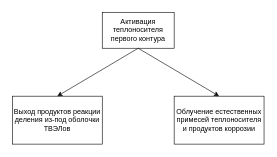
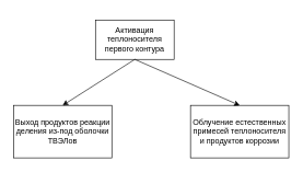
  <mxCell id="0" />
  <mxCell id="1" parent="0" />
- <mxCell id="2" value="Активация теплоносителя первого контура" style="rounded=0;whiteSpace=wrap;html=1;" parent="1" vertex="1"><mxGeometry x="170" y="20" width="120" height="60" as="geometry" /></mxCell>
+ <mxCell id="2" value="Активация теплоносителя первого контура" style="rounded=0;whiteSpace=wrap;html=1;" parent="1" vertex="1"><mxGeometry x="145" y="30" width="120" height="60" as="geometry" /></mxCell>
  <mxCell id="3" value="Облучение естественных примесей теплоносителя и продуктов коррозии" style="rounded=0;whiteSpace=wrap;html=1;" parent="1" vertex="1"><mxGeometry x="290" y="160" width="150" height="80" as="geometry" /></mxCell>
  <mxCell id="4" value="Выход продуктов реакции деления из-под оболочки ТВЭЛов" style="rounded=0;whiteSpace=wrap;html=1;" parent="1" vertex="1"><mxGeometry x="20" y="160" width="150" height="80" as="geometry" /></mxCell>
  <mxCell id="5" value="" style="endArrow=classic;html=1;entryX=0.5;entryY=0;entryDx=0;entryDy=0;exitX=0.5;exitY=1;exitDx=0;exitDy=0;" parent="1" source="2" target="4" edge="1"><mxGeometry width="50" height="50" relative="1" as="geometry"><mxPoint x="20" y="310" as="sourcePoint" /><mxPoint x="70" y="260" as="targetPoint" /></mxGeometry></mxCell>
  <mxCell id="6" value="" style="endArrow=classic;html=1;entryX=0.5;entryY=0;entryDx=0;entryDy=0;exitX=0.5;exitY=1;exitDx=0;exitDy=0;" parent="1" source="2" target="3" edge="1"><mxGeometry width="50" height="50" relative="1" as="geometry"><mxPoint x="285" y="120" as="sourcePoint" /><mxPoint x="150" y="200" as="targetPoint" /></mxGeometry></mxCell>
